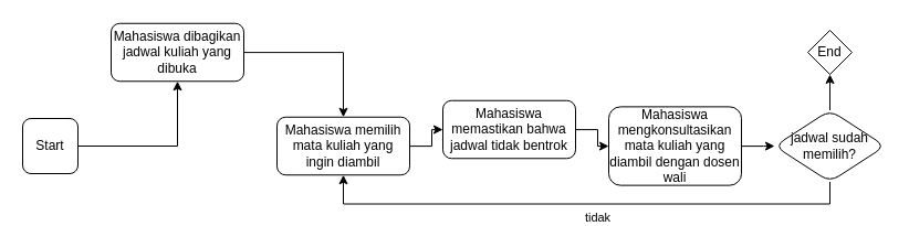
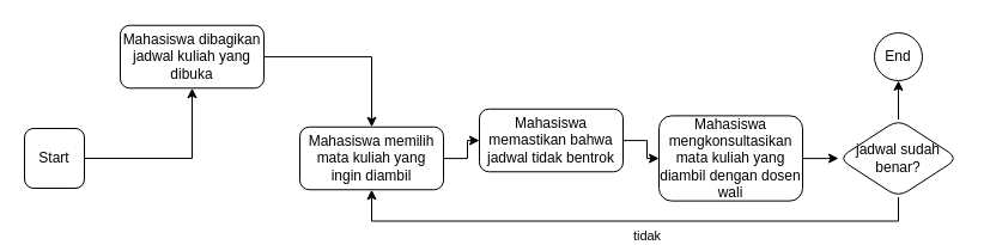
  <mxCell id="0" />
  <mxCell id="1" parent="0" />
  <mxCell id="2" value="" style="edgeStyle=orthogonalEdgeStyle;rounded=0;orthogonalLoop=1;jettySize=auto;html=1;" edge="1" parent="1" source="3" target="5"><mxGeometry relative="1" as="geometry" /></mxCell>
  <mxCell id="3" value="Start" style="whiteSpace=wrap;html=1;aspect=fixed;rounded=1;" vertex="1" parent="1"><mxGeometry x="20" y="107" width="50" height="50" as="geometry" /></mxCell>
  <mxCell id="4" value="" style="edgeStyle=orthogonalEdgeStyle;rounded=0;orthogonalLoop=1;jettySize=auto;html=1;" edge="1" parent="1" source="5" target="7"><mxGeometry relative="1" as="geometry" /></mxCell>
  <mxCell id="5" value="Mahasiswa dibagikan jadwal kuliah yang dibuka" style="rounded=1;whiteSpace=wrap;html=1;" vertex="1" parent="1"><mxGeometry x="100" y="20.75" width="120" height="52.5" as="geometry" /></mxCell>
  <mxCell id="6" value="" style="edgeStyle=orthogonalEdgeStyle;rounded=0;orthogonalLoop=1;jettySize=auto;html=1;" edge="1" parent="1" source="7" target="9"><mxGeometry relative="1" as="geometry" /></mxCell>
  <mxCell id="7" value="Mahasiswa memilih mata kuliah yang ingin diambil" style="rounded=1;whiteSpace=wrap;html=1;" vertex="1" parent="1"><mxGeometry x="250" y="105.75" width="120" height="52.5" as="geometry" /></mxCell>
  <mxCell id="8" value="" style="edgeStyle=orthogonalEdgeStyle;rounded=0;orthogonalLoop=1;jettySize=auto;html=1;" edge="1" parent="1" source="9" target="11"><mxGeometry relative="1" as="geometry" /></mxCell>
  <mxCell id="9" value="Mahasiswa memastikan bahwa jadwal tidak bentrok" style="rounded=1;whiteSpace=wrap;html=1;" vertex="1" parent="1"><mxGeometry x="400" y="90.75" width="120" height="52.5" as="geometry" /></mxCell>
  <mxCell id="10" value="" style="edgeStyle=orthogonalEdgeStyle;rounded=0;orthogonalLoop=1;jettySize=auto;html=1;" edge="1" parent="1" source="11" target="15"><mxGeometry relative="1" as="geometry" /></mxCell>
  <mxCell id="11" value="Mahasiswa mengkonsultasikan mata kuliah yang diambil dengan dosen wali" style="rounded=1;whiteSpace=wrap;html=1;" vertex="1" parent="1"><mxGeometry x="550" y="96.38" width="120" height="71.25" as="geometry" /></mxCell>
  <mxCell id="12" style="edgeStyle=orthogonalEdgeStyle;rounded=0;orthogonalLoop=1;jettySize=auto;html=1;exitX=0.5;exitY=1;exitDx=0;exitDy=0;entryX=0.5;entryY=1;entryDx=0;entryDy=0;" edge="1" parent="1" source="15" target="7"><mxGeometry relative="1" as="geometry" /></mxCell>
  <mxCell id="13" value="tidak" style="edgeLabel;html=1;align=center;verticalAlign=middle;resizable=0;points=[];" vertex="1" connectable="0" parent="12"><mxGeometry x="0.029" y="1" relative="1" as="geometry"><mxPoint x="20" y="11" as="offset" /></mxGeometry></mxCell>
  <mxCell id="14" value="" style="edgeStyle=orthogonalEdgeStyle;rounded=0;orthogonalLoop=1;jettySize=auto;html=1;" edge="1" parent="1" source="15" target="16"><mxGeometry relative="1" as="geometry" /></mxCell>
- <mxCell id="15" value="jadwal sudah memilih?" style="rhombus;whiteSpace=wrap;html=1;rounded=1;" vertex="1" parent="1"><mxGeometry x="700" y="99.5" width="100" height="65.01" as="geometry" /></mxCell>
- <mxCell id="16" value="End" style="rhombus;whiteSpace=wrap;html=1;" vertex="1" parent="1"><mxGeometry x="730" y="27" width="40" height="40" as="geometry" /></mxCell>
+ <mxCell id="15" value="jadwal sudah benar?" style="rhombus;whiteSpace=wrap;html=1;rounded=1;" vertex="1" parent="1"><mxGeometry x="700" y="99.5" width="100" height="65.01" as="geometry" /></mxCell>
+ <mxCell id="16" value="End" style="ellipse;whiteSpace=wrap;html=1;rounded=1;" vertex="1" parent="1"><mxGeometry x="730" y="27" width="40" height="40" as="geometry" /></mxCell>
